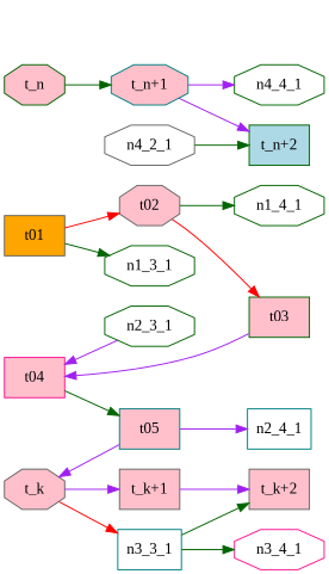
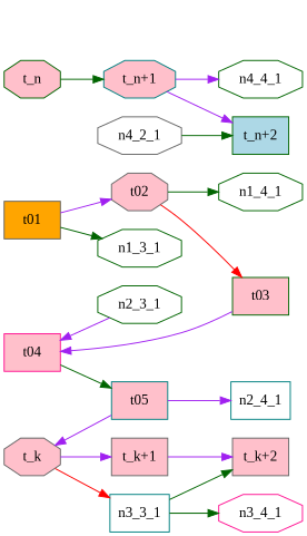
  digraph {
    fontname="Liberation Serif"
    rankdir=LR
    node [color=darkgreen fillcolor=pink fontname="Liberation Serif" shape=octagon style=filled]
    edge [color=purple fontname="Liberation Serif"]
    n1 [color=gray40 fillcolor=orange label=t01 shape=box]
    n2 [color=deeppink label=t04 shape=box]
    n3 [color=gray40 label=t_k]
    n4 [label=t_n]
    n5 [color=gray40 label=t02]
    n6 [color=teal label=t05 shape=box]
    n7 [color=gray40 label="t_k+1" shape=box]
    n4_2_1 [color=gray40 fillcolor=white]
    n1_3_1 [fillcolor=white]
    n2_3_1 [fillcolor=white]
    n3_3_1 [color=teal fillcolor=white shape=box]
    n12 [color=teal label="t_n+1"]
    n1_4_1 [fillcolor=white]
    n2_4_1 [color=teal fillcolor=white shape=box]
    n3_4_1 [color=deeppink fillcolor=white]
    n4_4_1 [fillcolor=white]
    n17 [label=t03 shape=box]
    n2_5_1 [style=invisible color="" fillcolor="" shape=""]
    n19 [color=gray40 label="t_k+2" shape=box]
    n20 [fillcolor=lightblue label="t_n+2" shape=box]
    subgraph sub_1 {
      rank=same
      n1
      n2
      n3
      n4
    }
    subgraph sub_2 {
      rank=same
      n5
      n6
      n7
      n4_2_1
    }
    subgraph sub_3 {
      rank=same
      n1_3_1
      n2_3_1
      n3_3_1
      n12
    }
    subgraph sub_4 {
      rank=same
      n1_4_1
      n2_4_1
      n3_4_1
      n4_4_1
    }
    subgraph sub_5 {
      rank=same
      n17
      n2_5_1
      n19
      n20
    }
    subgraph cluster_6 {
      color=lightgrey
      label="Phase 1"
      style=filled
    }
    subgraph cluster_7 {
      color=lightgrey
      label="Phase 2"
      style=filled
    }
    subgraph cluster_8 {
      color=lightgrey
      label="Phase 3"
      style=dashed
    }
    subgraph cluster_9 {
      color=lightgrey
      label="Phase 4"
      style=dashed
    }
-   n1 -> n5 [color=red]
+   n1 -> n5
    n1 -> n1_3_1 [color=darkgreen]
    n2 -> n6 [color=darkgreen]
    n3 -> n7
    n3 -> n3_3_1 [color=red]
    n4 -> n12 [color=darkgreen]
    n5 -> n1_4_1 [color=darkgreen]
    n5 -> n17 [color=red]
    n6 -> n3
    n6 -> n2_4_1
    n7 -> n19
    n4_2_1 -> n20 [color=darkgreen]
    n2_3_1 -> n2
    n3_3_1 -> n3_4_1 [color=darkgreen]
    n3_3_1 -> n19 [color=darkgreen]
    n12 -> n4_4_1
    n12 -> n20
    n17 -> n2
  }
